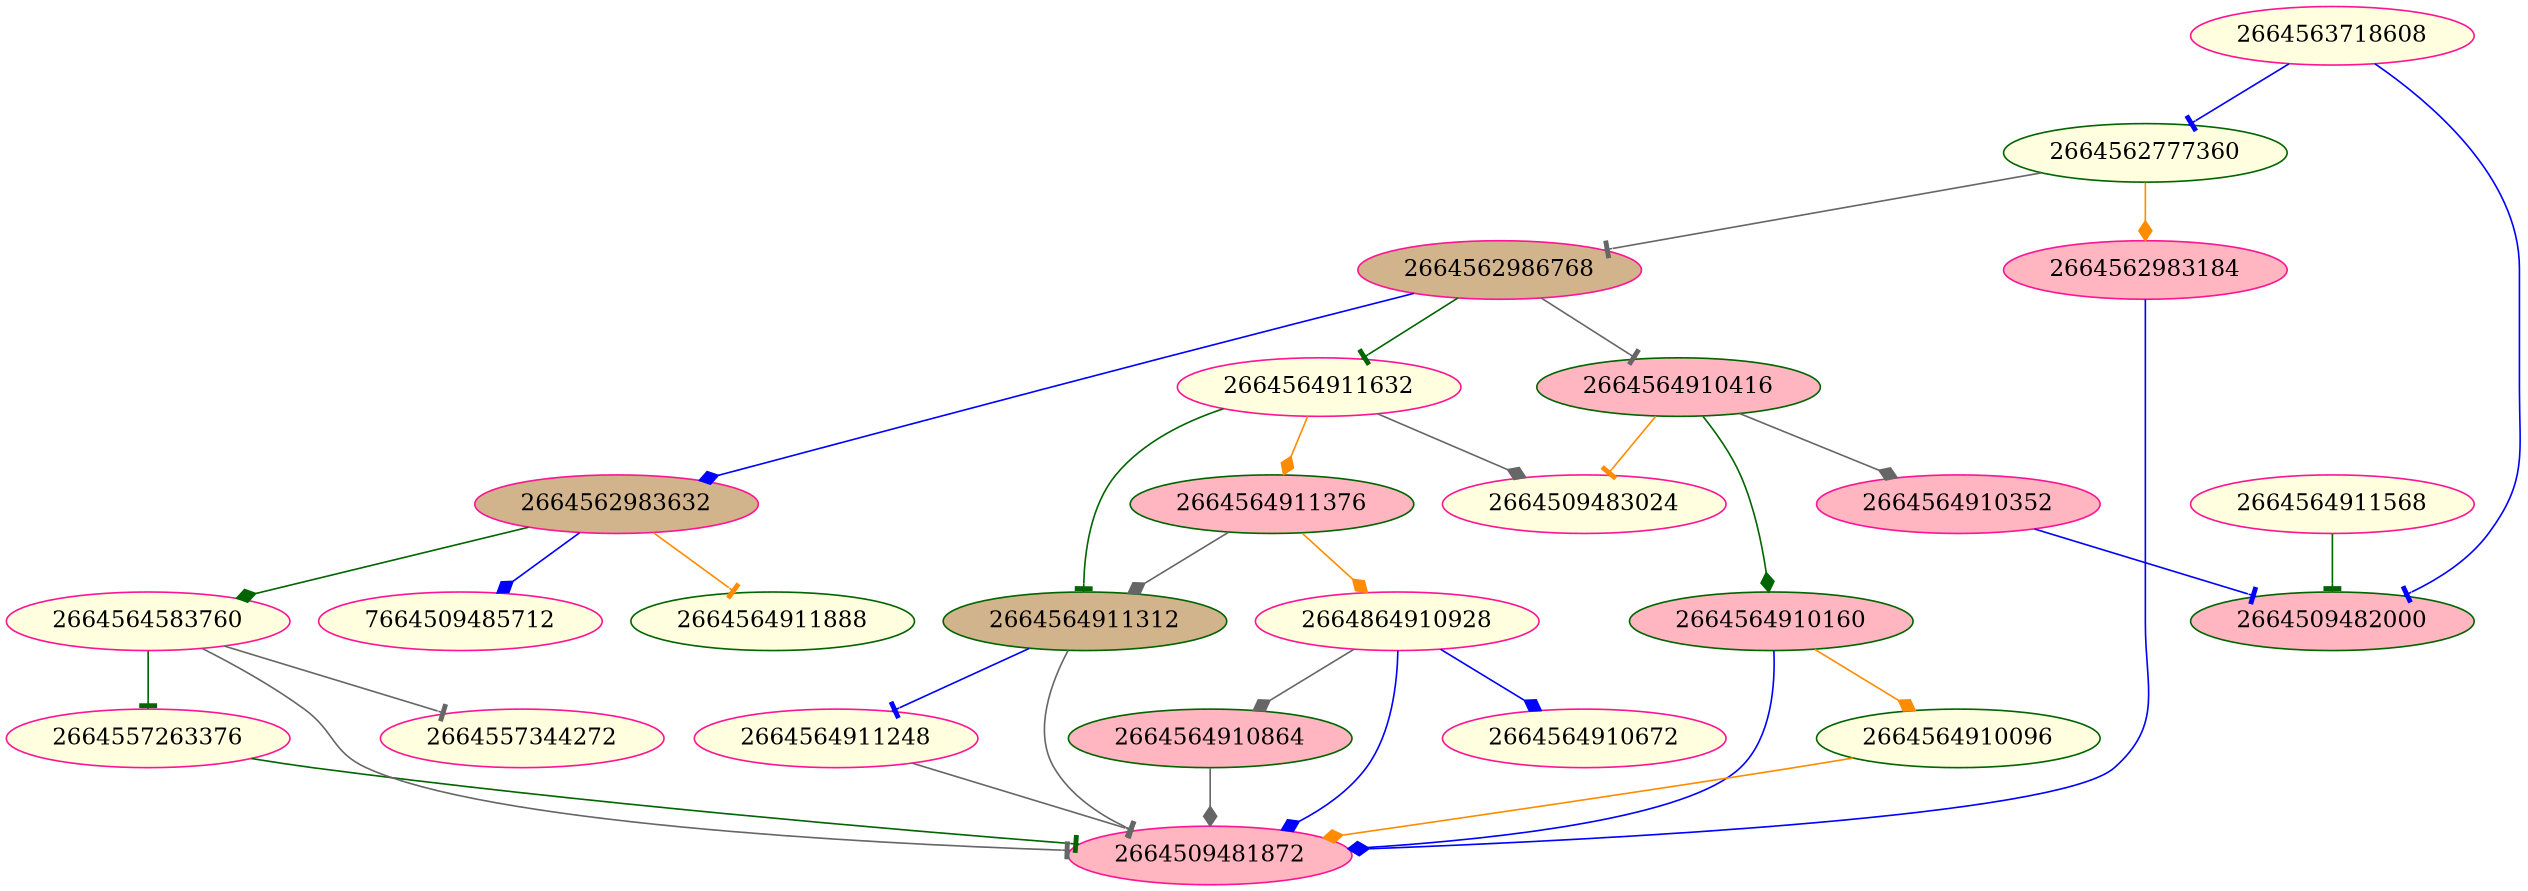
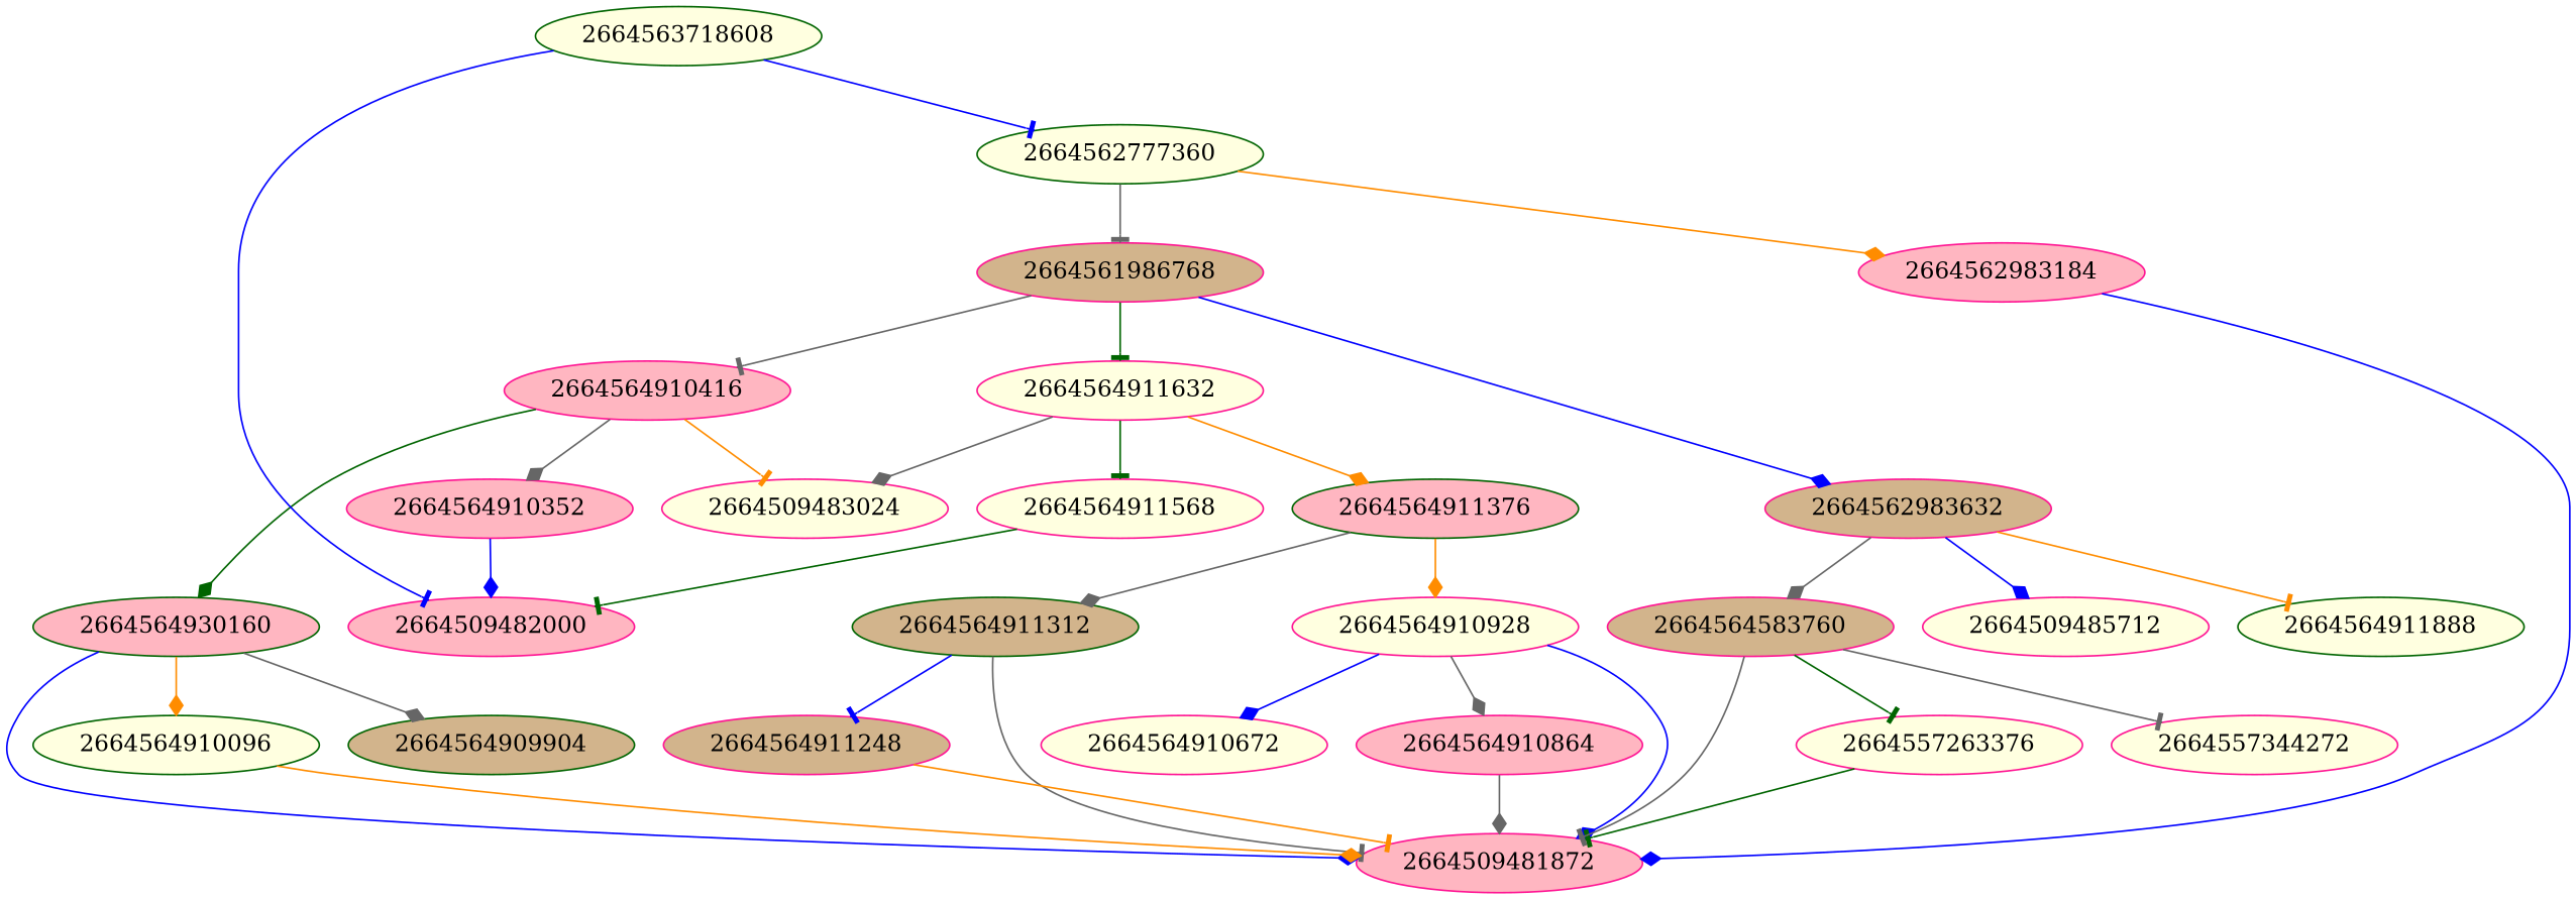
  strict digraph {
    node [color=deeppink fillcolor=lightyellow style=filled type=Name]
    edge [arrowhead=diamond color=gray40]
-   2664509485712 [type=Eq label=7664509485712]
-   2664564910864 [color=darkgreen fillcolor=lightpink]
+   2664509485712 [type=Eq]
+   2664564910864 [fillcolor=lightpink]
    2664509481872 [fillcolor=lightpink type=Load]
    2664564911376 [color=darkgreen fillcolor=lightpink type=Call]
-   2664564910928 [type=Subscript label=2664864910928]
+   2664564910928 [type=Subscript]
    2664564911312 [color=darkgreen fillcolor=tan type=Attribute]
    2664564910672 [type=Constant]
-   2664564911248
+   2664564911248 [fillcolor=tan]
    2664557344272 [type=Constant]
    2664557263376
    2664564911888 [color=darkgreen type=Constant]
    2664562983184 [fillcolor=lightpink]
-   2664509482000 [color=darkgreen fillcolor=lightpink type=Store]
-   2664562986768 [fillcolor=tan type=If]
+   2664509482000 [fillcolor=lightpink type=Store]
+   2664562986768 [fillcolor=tan type=If label=2664561986768]
    2664564911632 [type=AugAssign]
    2664562983632 [fillcolor=tan type=Compare]
-   2664564910416 [color=darkgreen fillcolor=lightpink type=AugAssign]
+   2664564910416 [fillcolor=lightpink type=AugAssign]
    2664509483024 [type=Add]
    2664564911568
-   2664564583760 [type=Subscript]
+   2664564583760 [fillcolor=tan type=Subscript]
    2664564910352 [fillcolor=lightpink]
-   2664564910160 [color=darkgreen fillcolor=lightpink type=Subscript]
+   2664564910160 [color=darkgreen fillcolor=lightpink type=Subscript label=2664564930160]
    2664562777360 [color=darkgreen type=For]
-   2664563718608
+   2664563718608 [color=darkgreen]
+   2664564909904 [color=darkgreen fillcolor=tan type=Constant]
    2664564910096 [color=darkgreen]
    2664564910864 -> 2664509481872
    2664564911376 -> 2664564910928 [color=darkorange]
    2664564911376 -> 2664564911312
    2664564910928 -> 2664564910864
    2664564910928 -> 2664509481872 [color=blue]
    2664564910928 -> 2664564910672 [color=blue]
    2664564911312 -> 2664509481872 [arrowhead=tee]
    2664564911312 -> 2664564911248 [arrowhead=tee color=blue]
-   2664564911248 -> 2664509481872 [arrowhead=tee]
+   2664564911248 -> 2664509481872 [arrowhead=tee color=darkorange]
    2664557263376 -> 2664509481872 [arrowhead=tee color=darkgreen]
    2664562983184 -> 2664509481872 [color=blue]
    2664562986768 -> 2664564911632 [arrowhead=tee color=darkgreen]
    2664562986768 -> 2664562983632 [color=blue]
    2664562986768 -> 2664564910416 [arrowhead=tee]
    2664564911632 -> 2664564911376 [color=darkorange]
    2664564911632 -> 2664509483024
-   2664564911632 -> 2664564911312 [arrowhead=tee color=darkgreen]
+   2664564911632 -> 2664564911568 [arrowhead=tee color=darkgreen]
    2664562983632 -> 2664509485712 [color=blue]
    2664562983632 -> 2664564911888 [arrowhead=tee color=darkorange]
-   2664562983632 -> 2664564583760 [color=darkgreen]
+   2664562983632 -> 2664564583760
    2664564910416 -> 2664509483024 [arrowhead=tee color=darkorange]
    2664564910416 -> 2664564910352
    2664564910416 -> 2664564910160 [color=darkgreen]
    2664564911568 -> 2664509482000 [arrowhead=tee color=darkgreen]
    2664564583760 -> 2664509481872 [arrowhead=tee]
    2664564583760 -> 2664557344272 [arrowhead=tee]
    2664564583760 -> 2664557263376 [arrowhead=tee color=darkgreen]
-   2664564910352 -> 2664509482000 [arrowhead=tee color=blue]
+   2664564910352 -> 2664509482000 [color=blue]
    2664564910160 -> 2664509481872 [color=blue]
+   2664564910160 -> 2664564909904
    2664564910160 -> 2664564910096 [color=darkorange]
    2664562777360 -> 2664562983184 [color=darkorange]
    2664562777360 -> 2664562986768 [arrowhead=tee]
    2664563718608 -> 2664509482000 [arrowhead=tee color=blue]
    2664563718608 -> 2664562777360 [arrowhead=tee color=blue]
    2664564910096 -> 2664509481872 [color=darkorange]
  }
